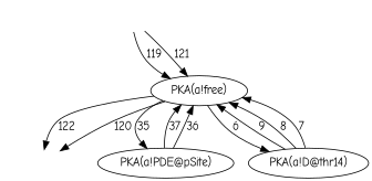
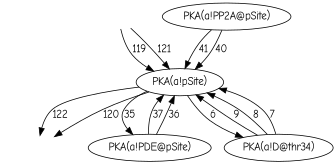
  digraph {
    fontname="Comic Neue"
    node [fontname="Comic Neue"]
    edge [fontname="Comic Neue"]
    Init_78 [height="0px" style=invis width="0px"]
-   n2 [label="PKA(a!free)"]
+   n2 [label="PKA(a!pSite)"]
    Final_78 [height="0px" style=invis width="0px"]
    n4 [label="PKA(a!PDE@pSite)"]
-   n5 [label="PKA(a!D@thr14)"]
+   n5 [label="PKA(a!D@thr34)"]
+   n6 [label="PKA(a!PP2A@pSite)"]
    Init_78 -> n2 [label=119]
    Init_78 -> n2 [label=121]
    n2 -> Final_78 [label=122]
    n2 -> Final_78 [label=120]
    n2 -> n4 [label=35]
    n2 -> n5 [label=6]
    n4 -> n2 [label=37]
    n4 -> n2 [label=36]
    n5 -> n2 [label=9]
    n5 -> n2 [label=8]
    n5 -> n2 [label=7]
+   n6 -> n2 [label=41]
+   n6 -> n2 [label=40]
  }
